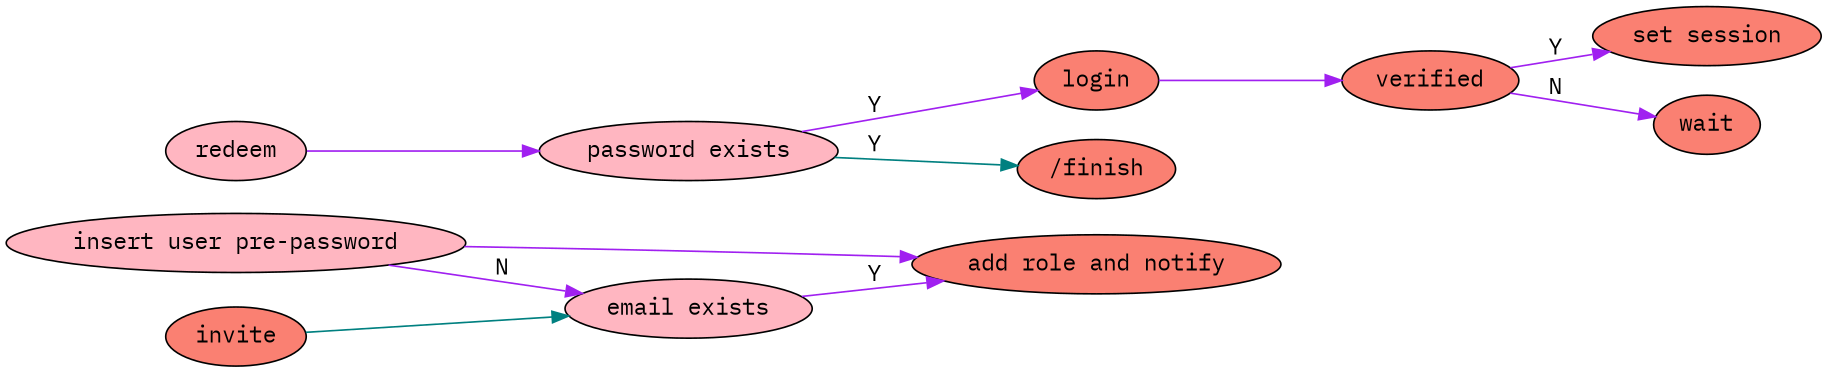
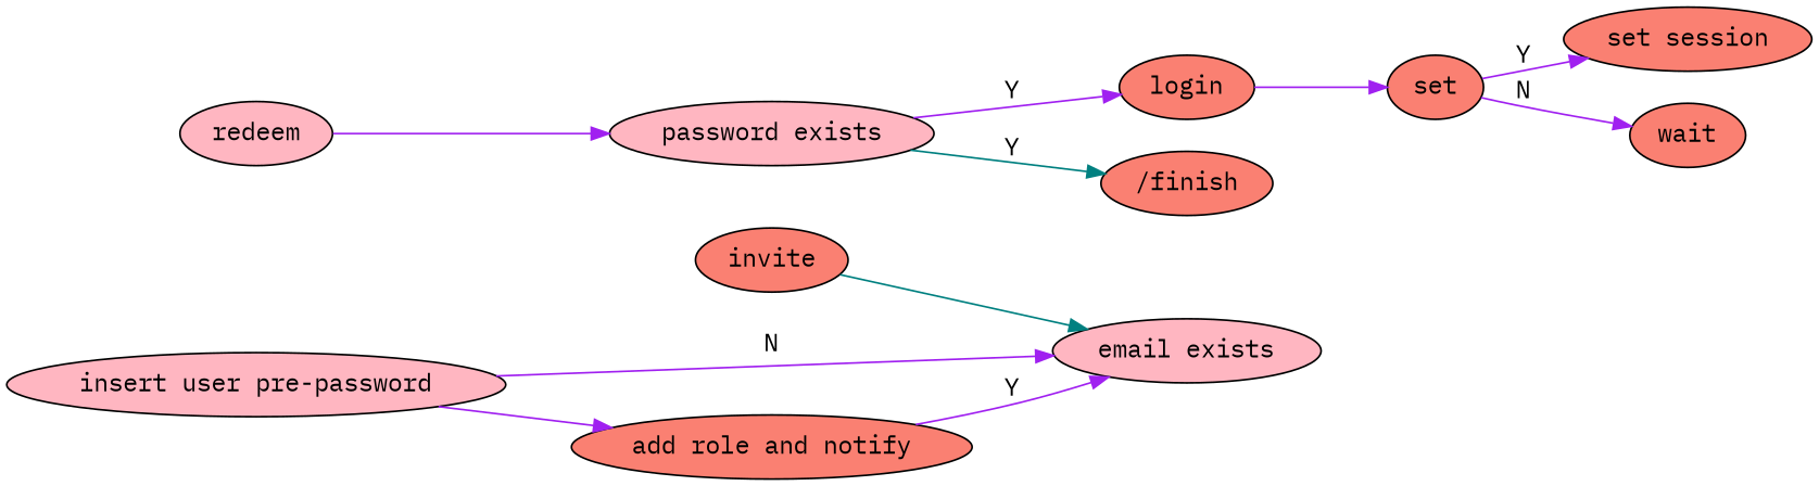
  digraph {
    fontname="IBM Plex Mono"
    rankdir=LR
    node [fillcolor=salmon fontname="IBM Plex Mono" style=filled]
    edge [color=purple fontname="IBM Plex Mono"]
    "email exists" [fillcolor=lightpink]
    invite
    "add role and notify"
    "insert user pre-password" [fillcolor=lightpink]
    login
-   verified
+   verified [label=set]
    "set session"
    wait
    redeem [fillcolor=lightpink]
    "password exists" [fillcolor=lightpink]
    "/finish"
-   "email exists" -> "add role and notify" [label=Y]
+   "add role and notify" -> "email exists" [label=Y]
    invite -> "email exists" [color=teal]
    "insert user pre-password" -> "email exists" [label=N]
    "insert user pre-password" -> "add role and notify"
    login -> verified
    verified -> "set session" [label=Y]
    verified -> wait [label=N]
    redeem -> "password exists"
    "password exists" -> login [label=Y]
    "password exists" -> "/finish" [color=teal label=Y]
  }
